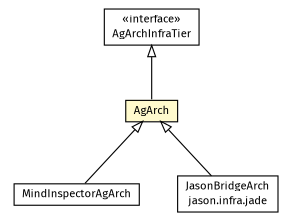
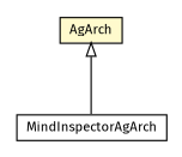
  digraph {
    fontname="Fira Sans"
    nodesep=0.25
    ranksep=0.5
    node [fontcolor=black fontname="Fira Sans" fontsize=10.0 shape=plaintext]
    edge [arrowtail=empty dir=back fontname="Fira Sans" fontsize=10 headport=p labelfontname=Helvetica labelfontsize=10 style=solid tailport=p]
    n1 [label=<<table title="jason.architecture.MindInspectorAgArch" border="0" cellborder="1" cellspacing="0" cellpadding="2" port="p" href="./MindInspectorAgArch.html"> 		<tr><td><table border="0" cellspacing="0" cellpadding="1"> <tr><td align="center" balign="center"> MindInspectorAgArch </td></tr> 		</table></td></tr> 		</table>>]
-   n2 [label=<<table title="jason.architecture.AgArchInfraTier" border="0" cellborder="1" cellspacing="0" cellpadding="2" port="p" href="./AgArchInfraTier.html"> 		<tr><td><table border="0" cellspacing="0" cellpadding="1"> <tr><td align="center" balign="center"> &#171;interface&#187; </td></tr> <tr><td align="center" balign="center"> AgArchInfraTier </td></tr> 		</table></td></tr> 		</table>>]
    n3 [label=<<table title="jason.architecture.AgArch" border="0" cellborder="1" cellspacing="0" cellpadding="2" port="p" bgcolor="lemonChiffon" href="./AgArch.html"> 		<tr><td><table border="0" cellspacing="0" cellpadding="1"> <tr><td align="center" balign="center"> AgArch </td></tr> 		</table></td></tr> 		</table>>]
-   n4 [label=<<table title="jason.infra.jade.JasonBridgeArch" border="0" cellborder="1" cellspacing="0" cellpadding="2" port="p" href="../infra/jade/JasonBridgeArch.html"> 		<tr><td><table border="0" cellspacing="0" cellpadding="1"> <tr><td align="center" balign="center"> JasonBridgeArch </td></tr> <tr><td align="center" balign="center"> jason.infra.jade </td></tr> 		</table></td></tr> 		</table>>]
-   n2 -> n3
    n3 -> n1
-   n3 -> n4
  }
